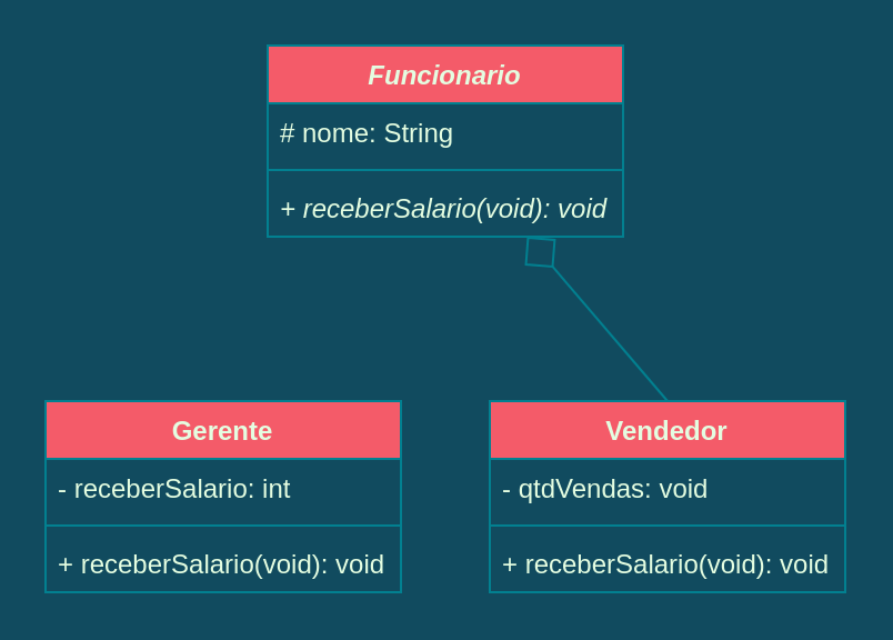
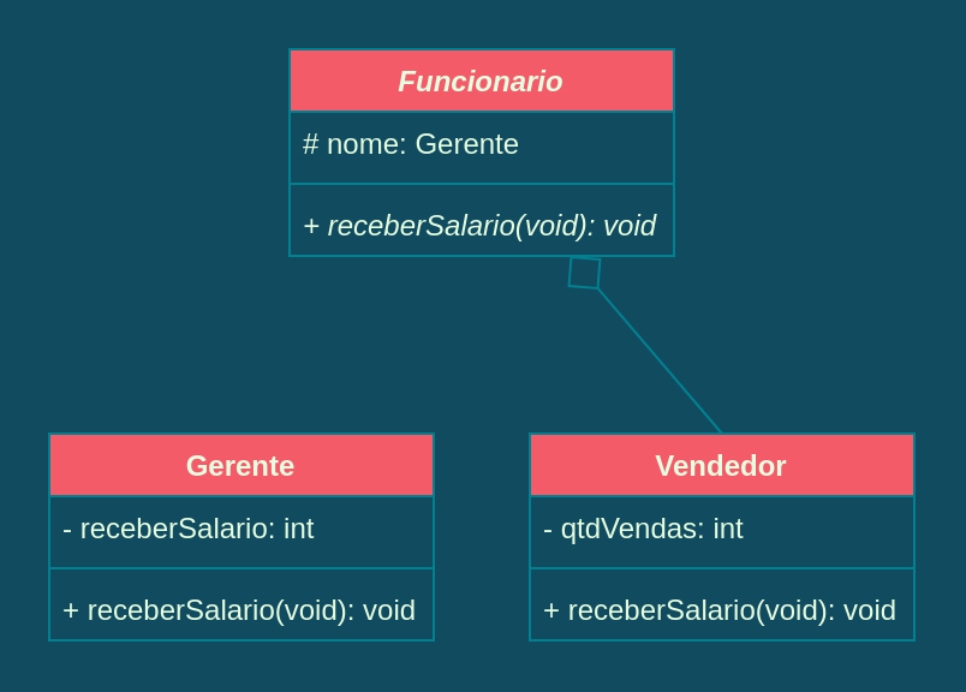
  <mxCell id="0" />
  <mxCell id="1" parent="0" />
  <mxCell id="2" value="Funcionario" style="swimlane;fontStyle=3;align=center;verticalAlign=top;childLayout=stackLayout;horizontal=1;startSize=26;horizontalStack=0;resizeParent=1;resizeParentMax=0;resizeLast=0;collapsible=1;marginBottom=0;rounded=0;sketch=0;fillColor=#F45B69;strokeColor=#028090;fontColor=#E4FDE1;" vertex="1" parent="1"><mxGeometry x="120" y="20" width="160" height="86" as="geometry" /></mxCell>
- <mxCell id="3" value="# nome: String" style="text;strokeColor=none;fillColor=none;align=left;verticalAlign=top;spacingLeft=4;spacingRight=4;overflow=hidden;rotatable=0;points=[[0,0.5],[1,0.5]];portConstraint=eastwest;rounded=0;sketch=0;fontColor=#E4FDE1;" vertex="1" parent="2"><mxGeometry y="26" width="160" height="26" as="geometry" /></mxCell>
+ <mxCell id="3" value="# nome: Gerente" style="text;strokeColor=none;fillColor=none;align=left;verticalAlign=top;spacingLeft=4;spacingRight=4;overflow=hidden;rotatable=0;points=[[0,0.5],[1,0.5]];portConstraint=eastwest;rounded=0;sketch=0;fontColor=#E4FDE1;" vertex="1" parent="2"><mxGeometry y="26" width="160" height="26" as="geometry" /></mxCell>
  <mxCell id="4" value="" style="line;strokeWidth=1;fillColor=none;align=left;verticalAlign=middle;spacingTop=-1;spacingLeft=3;spacingRight=3;rotatable=0;labelPosition=right;points=[];portConstraint=eastwest;rounded=0;sketch=0;labelBackgroundColor=#114B5F;strokeColor=#028090;fontColor=#E4FDE1;" vertex="1" parent="2"><mxGeometry y="52" width="160" height="8" as="geometry" /></mxCell>
  <mxCell id="5" value="+ receberSalario(void): void" style="text;strokeColor=none;fillColor=none;align=left;verticalAlign=top;spacingLeft=4;spacingRight=4;overflow=hidden;rotatable=0;points=[[0,0.5],[1,0.5]];portConstraint=eastwest;rounded=0;sketch=0;fontStyle=2;fontColor=#E4FDE1;" vertex="1" parent="2"><mxGeometry y="60" width="160" height="26" as="geometry" /></mxCell>
  <mxCell id="6" value="Gerente" style="swimlane;fontStyle=1;align=center;verticalAlign=top;childLayout=stackLayout;horizontal=1;startSize=26;horizontalStack=0;resizeParent=1;resizeParentMax=0;resizeLast=0;collapsible=1;marginBottom=0;rounded=0;sketch=0;fillColor=#F45B69;strokeColor=#028090;fontColor=#E4FDE1;" vertex="1" parent="1"><mxGeometry x="20" y="180" width="160" height="86" as="geometry" /></mxCell>
  <mxCell id="7" value="- receberSalario: int" style="text;strokeColor=none;fillColor=none;align=left;verticalAlign=top;spacingLeft=4;spacingRight=4;overflow=hidden;rotatable=0;points=[[0,0.5],[1,0.5]];portConstraint=eastwest;rounded=0;sketch=0;fontColor=#E4FDE1;" vertex="1" parent="6"><mxGeometry y="26" width="160" height="26" as="geometry" /></mxCell>
  <mxCell id="8" value="" style="line;strokeWidth=1;fillColor=none;align=left;verticalAlign=middle;spacingTop=-1;spacingLeft=3;spacingRight=3;rotatable=0;labelPosition=right;points=[];portConstraint=eastwest;rounded=0;sketch=0;labelBackgroundColor=#114B5F;strokeColor=#028090;fontColor=#E4FDE1;" vertex="1" parent="6"><mxGeometry y="52" width="160" height="8" as="geometry" /></mxCell>
  <mxCell id="9" value="+ receberSalario(void): void" style="text;strokeColor=none;fillColor=none;align=left;verticalAlign=top;spacingLeft=4;spacingRight=4;overflow=hidden;rotatable=0;points=[[0,0.5],[1,0.5]];portConstraint=eastwest;rounded=0;sketch=0;fontStyle=0;fontColor=#E4FDE1;" vertex="1" parent="6"><mxGeometry y="60" width="160" height="26" as="geometry" /></mxCell>
  <mxCell id="10" style="rounded=1;sketch=0;orthogonalLoop=1;jettySize=auto;html=1;exitX=0.5;exitY=0;exitDx=0;exitDy=0;endSize=16;endArrow=diamond;endFill=0;labelBackgroundColor=#114B5F;strokeColor=#028090;fontColor=#E4FDE1;" edge="1" parent="1" source="11" target="2"><mxGeometry relative="1" as="geometry" /></mxCell>
  <mxCell id="11" value="Vendedor" style="swimlane;fontStyle=1;align=center;verticalAlign=top;childLayout=stackLayout;horizontal=1;startSize=26;horizontalStack=0;resizeParent=1;resizeParentMax=0;resizeLast=0;collapsible=1;marginBottom=0;rounded=0;sketch=0;fillColor=#F45B69;strokeColor=#028090;fontColor=#E4FDE1;" vertex="1" parent="1"><mxGeometry x="220" y="180" width="160" height="86" as="geometry" /></mxCell>
- <mxCell id="12" value="- qtdVendas: void" style="text;strokeColor=none;fillColor=none;align=left;verticalAlign=top;spacingLeft=4;spacingRight=4;overflow=hidden;rotatable=0;points=[[0,0.5],[1,0.5]];portConstraint=eastwest;rounded=0;sketch=0;fontColor=#E4FDE1;" vertex="1" parent="11"><mxGeometry y="26" width="160" height="26" as="geometry" /></mxCell>
+ <mxCell id="12" value="- qtdVendas: int" style="text;strokeColor=none;fillColor=none;align=left;verticalAlign=top;spacingLeft=4;spacingRight=4;overflow=hidden;rotatable=0;points=[[0,0.5],[1,0.5]];portConstraint=eastwest;rounded=0;sketch=0;fontColor=#E4FDE1;" vertex="1" parent="11"><mxGeometry y="26" width="160" height="26" as="geometry" /></mxCell>
  <mxCell id="13" value="" style="line;strokeWidth=1;fillColor=none;align=left;verticalAlign=middle;spacingTop=-1;spacingLeft=3;spacingRight=3;rotatable=0;labelPosition=right;points=[];portConstraint=eastwest;rounded=0;sketch=0;labelBackgroundColor=#114B5F;strokeColor=#028090;fontColor=#E4FDE1;" vertex="1" parent="11"><mxGeometry y="52" width="160" height="8" as="geometry" /></mxCell>
  <mxCell id="14" value="+ receberSalario(void): void" style="text;strokeColor=none;fillColor=none;align=left;verticalAlign=top;spacingLeft=4;spacingRight=4;overflow=hidden;rotatable=0;points=[[0,0.5],[1,0.5]];portConstraint=eastwest;rounded=0;sketch=0;fontStyle=0;fontColor=#E4FDE1;" vertex="1" parent="11"><mxGeometry y="60" width="160" height="26" as="geometry" /></mxCell>
